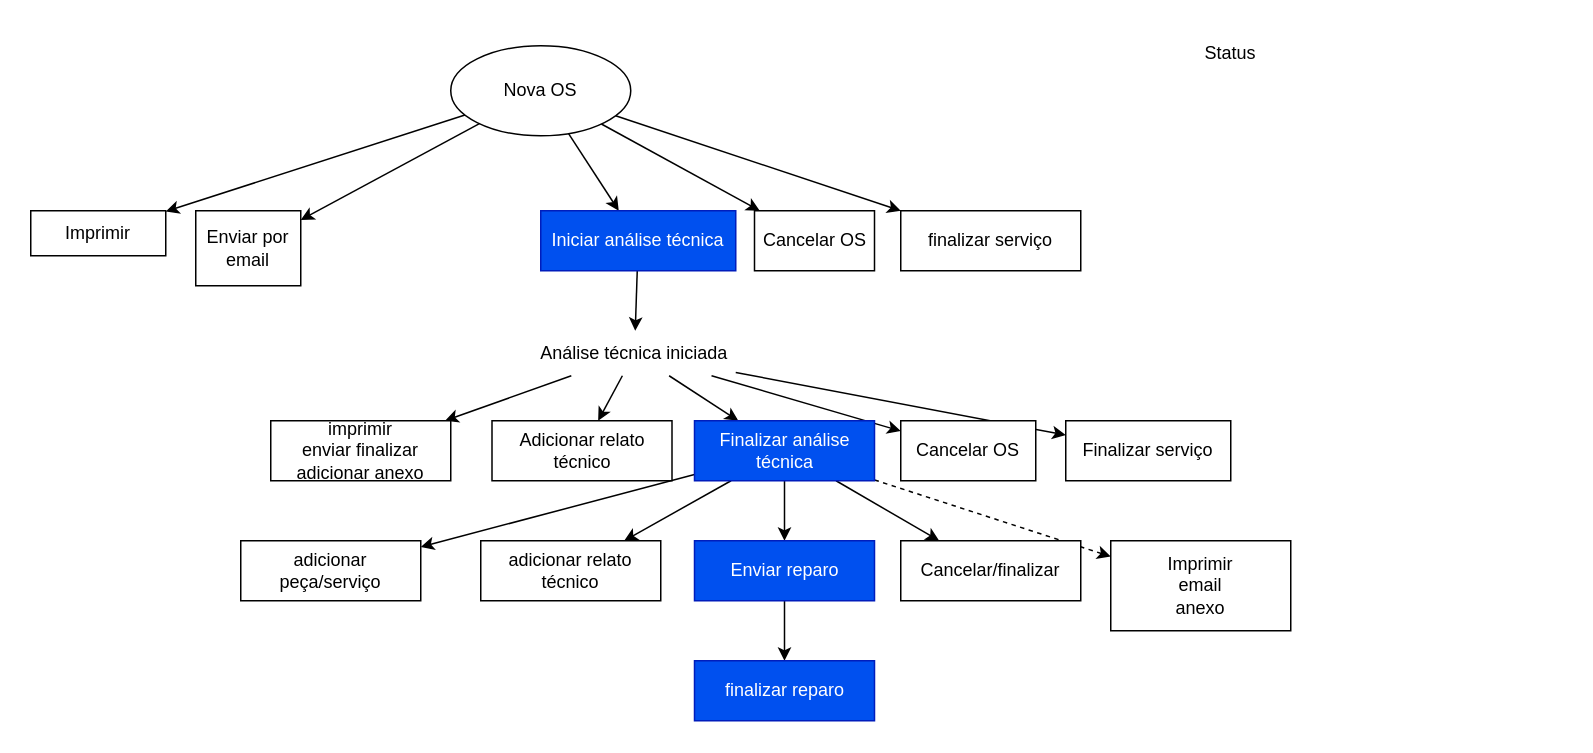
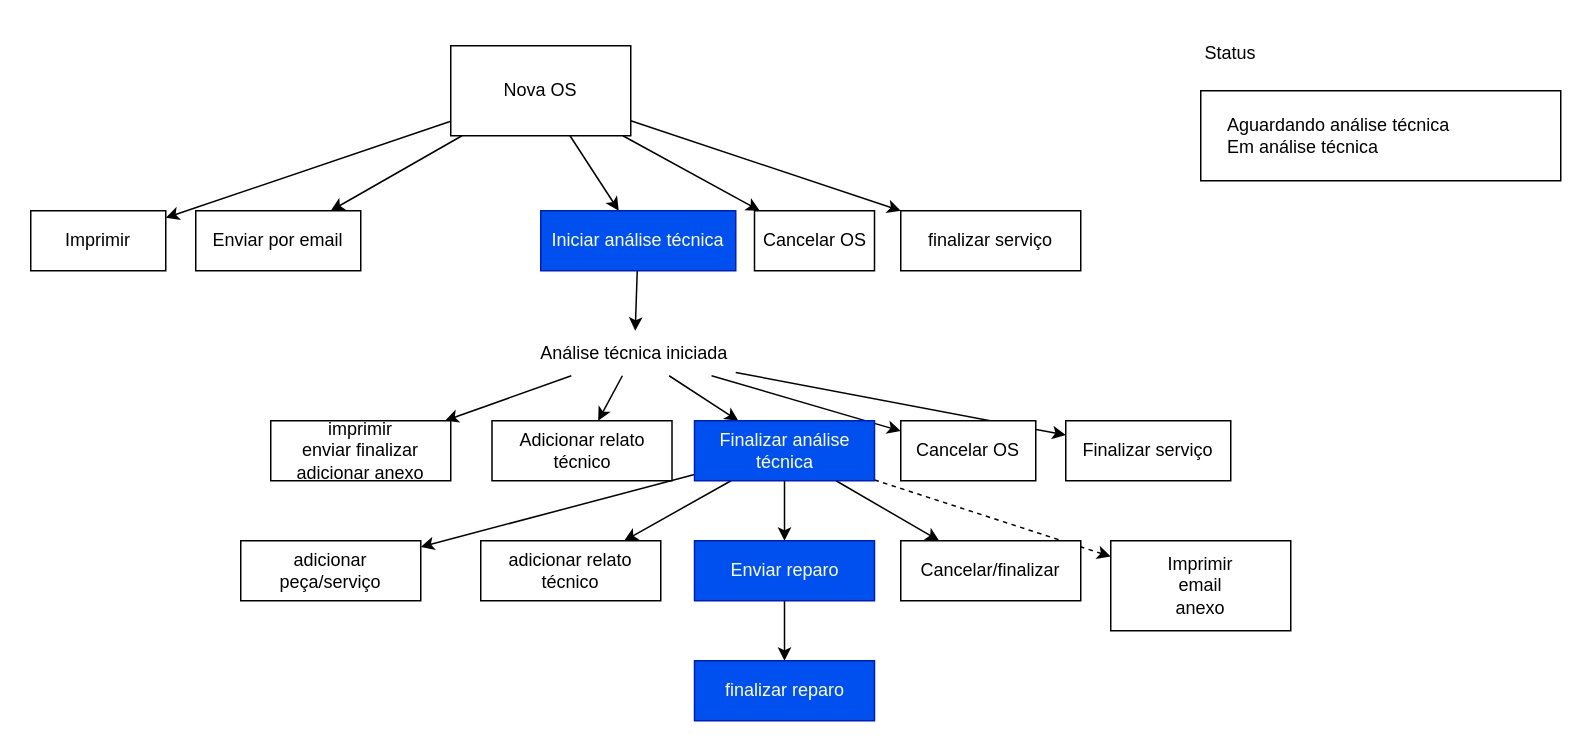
  <mxCell id="0" />
  <mxCell id="1" parent="0" />
  <mxCell id="2" style="edgeStyle=none;html=1;" parent="1" source="7" target="8" edge="1"><mxGeometry relative="1" as="geometry"><mxPoint x="360" y="140" as="targetPoint" /></mxGeometry></mxCell>
  <mxCell id="3" style="edgeStyle=none;html=1;" parent="1" source="7" target="9" edge="1"><mxGeometry relative="1" as="geometry"><mxPoint x="300" y="140" as="targetPoint" /></mxGeometry></mxCell>
  <mxCell id="4" style="edgeStyle=none;html=1;" parent="1" source="7" target="11" edge="1"><mxGeometry relative="1" as="geometry"><mxPoint x="560" y="130" as="targetPoint" /></mxGeometry></mxCell>
  <mxCell id="5" style="edgeStyle=none;html=1;" parent="1" source="7" target="26" edge="1"><mxGeometry relative="1" as="geometry"><mxPoint x="662" y="130" as="targetPoint" /></mxGeometry></mxCell>
  <mxCell id="6" style="edgeStyle=none;html=1;" parent="1" source="7" target="30" edge="1"><mxGeometry relative="1" as="geometry"><mxPoint x="670" y="140" as="targetPoint" /></mxGeometry></mxCell>
- <mxCell id="7" value="Nova OS" style="ellipse;whiteSpace=wrap;html=1;" parent="1" vertex="1"><mxGeometry x="300" y="30" width="120" height="60" as="geometry" /></mxCell>
- <mxCell id="8" value="Imprimir" style="rounded=0;whiteSpace=wrap;html=1;" parent="1" vertex="1"><mxGeometry x="20" y="140" width="90" height="30" as="geometry" /></mxCell>
- <mxCell id="9" value="Enviar por email" style="rounded=0;whiteSpace=wrap;html=1;" parent="1" vertex="1"><mxGeometry x="130" y="140" width="70" height="50" as="geometry" /></mxCell>
+ <mxCell id="7" value="Nova OS" style="rounded=0;whiteSpace=wrap;html=1;" parent="1" vertex="1"><mxGeometry x="300" y="30" width="120" height="60" as="geometry" /></mxCell>
+ <mxCell id="8" value="Imprimir" style="rounded=0;whiteSpace=wrap;html=1;" parent="1" vertex="1"><mxGeometry x="20" y="140" width="90" height="40" as="geometry" /></mxCell>
+ <mxCell id="9" value="Enviar por email" style="rounded=0;whiteSpace=wrap;html=1;" parent="1" vertex="1"><mxGeometry x="130" y="140" width="110" height="40" as="geometry" /></mxCell>
  <mxCell id="10" style="edgeStyle=none;html=1;" parent="1" source="11" target="19" edge="1"><mxGeometry relative="1" as="geometry"><mxPoint x="515" y="230" as="targetPoint" /></mxGeometry></mxCell>
  <mxCell id="11" value="Iniciar análise técnica" style="rounded=0;whiteSpace=wrap;html=1;fillColor=#0050ef;fontColor=#ffffff;strokeColor=#001DBC;" parent="1" vertex="1"><mxGeometry x="360" y="140" width="130" height="40" as="geometry" /></mxCell>
  <mxCell id="12" value="Status" style="text;html=1;strokeColor=none;fillColor=none;align=center;verticalAlign=middle;whiteSpace=wrap;rounded=0;" parent="1" vertex="1"><mxGeometry x="790" y="20" width="60" height="30" as="geometry" /></mxCell>
+ <mxCell id="13" value="Aguardando análise técnica&lt;br&gt;Em análise técnica" style="rounded=0;whiteSpace=wrap;html=1;align=left;spacingLeft=16;" parent="1" vertex="1"><mxGeometry x="800" y="60" width="240" height="60" as="geometry" /></mxCell>
  <mxCell id="14" style="edgeStyle=none;html=1;" parent="1" source="19" target="25" edge="1"><mxGeometry relative="1" as="geometry"><mxPoint x="515" y="310" as="targetPoint" /></mxGeometry></mxCell>
  <mxCell id="15" style="edgeStyle=none;html=1;" parent="1" source="19" target="27" edge="1"><mxGeometry relative="1" as="geometry"><mxPoint x="515" y="290" as="targetPoint" /></mxGeometry></mxCell>
  <mxCell id="16" style="edgeStyle=none;html=1;" parent="1" source="19" target="28" edge="1"><mxGeometry relative="1" as="geometry"><mxPoint x="600" y="280" as="targetPoint" /></mxGeometry></mxCell>
  <mxCell id="17" style="edgeStyle=none;html=1;" parent="1" source="19" target="29" edge="1"><mxGeometry relative="1" as="geometry"><mxPoint x="760" y="280" as="targetPoint" /></mxGeometry></mxCell>
  <mxCell id="18" style="edgeStyle=none;html=1;" parent="1" source="19" target="33" edge="1"><mxGeometry relative="1" as="geometry"><mxPoint x="780" y="280" as="targetPoint" /></mxGeometry></mxCell>
  <mxCell id="19" value="Análise técnica iniciada" style="text;html=1;strokeColor=none;fillColor=none;align=center;verticalAlign=middle;whiteSpace=wrap;rounded=0;" parent="1" vertex="1"><mxGeometry x="355" y="220" width="135" height="30" as="geometry" /></mxCell>
  <mxCell id="20" style="edgeStyle=none;html=1;" parent="1" source="25" target="32" edge="1"><mxGeometry relative="1" as="geometry"><mxPoint x="522.5" y="370" as="targetPoint" /></mxGeometry></mxCell>
  <mxCell id="21" style="edgeStyle=none;html=1;" parent="1" source="25" target="34" edge="1"><mxGeometry relative="1" as="geometry"><mxPoint x="410" y="360" as="targetPoint" /></mxGeometry></mxCell>
  <mxCell id="22" style="edgeStyle=none;html=1;" parent="1" source="25" target="35" edge="1"><mxGeometry relative="1" as="geometry"><mxPoint x="250" y="360" as="targetPoint" /></mxGeometry></mxCell>
  <mxCell id="23" style="edgeStyle=none;html=1;" parent="1" source="25" target="36" edge="1"><mxGeometry relative="1" as="geometry"><mxPoint x="640" y="360" as="targetPoint" /></mxGeometry></mxCell>
  <mxCell id="24" style="edgeStyle=none;html=1;dashed=1;" parent="1" source="25" target="37" edge="1"><mxGeometry relative="1" as="geometry"><mxPoint x="780" y="360" as="targetPoint" /></mxGeometry></mxCell>
  <mxCell id="25" value="Finalizar análise técnica" style="rounded=0;whiteSpace=wrap;html=1;fillColor=#0050ef;fontColor=#ffffff;strokeColor=#001DBC;" parent="1" vertex="1"><mxGeometry x="462.5" y="280" width="120" height="40" as="geometry" /></mxCell>
  <mxCell id="26" value="Cancelar OS" style="rounded=0;whiteSpace=wrap;html=1;" parent="1" vertex="1"><mxGeometry x="502.5" y="140" width="80" height="40" as="geometry" /></mxCell>
  <mxCell id="27" value="imprimir&lt;br&gt;enviar finalizar&lt;br&gt;adicionar anexo" style="rounded=0;whiteSpace=wrap;html=1;" parent="1" vertex="1"><mxGeometry x="180" y="280" width="120" height="40" as="geometry" /></mxCell>
  <mxCell id="28" value="Adicionar relato técnico" style="rounded=0;whiteSpace=wrap;html=1;" parent="1" vertex="1"><mxGeometry x="327.5" y="280" width="120" height="40" as="geometry" /></mxCell>
  <mxCell id="29" value="Cancelar OS" style="rounded=0;whiteSpace=wrap;html=1;" parent="1" vertex="1"><mxGeometry x="600" y="280" width="90" height="40" as="geometry" /></mxCell>
  <mxCell id="30" value="finalizar serviço" style="rounded=0;whiteSpace=wrap;html=1;" parent="1" vertex="1"><mxGeometry x="600" y="140" width="120" height="40" as="geometry" /></mxCell>
  <mxCell id="31" style="edgeStyle=none;html=1;" parent="1" source="32" target="38" edge="1"><mxGeometry relative="1" as="geometry"><mxPoint x="523" y="440" as="targetPoint" /></mxGeometry></mxCell>
  <mxCell id="32" value="Enviar reparo" style="rounded=0;whiteSpace=wrap;html=1;fillColor=#0050ef;fontColor=#ffffff;strokeColor=#001DBC;" parent="1" vertex="1"><mxGeometry x="462.5" y="360" width="120" height="40" as="geometry" /></mxCell>
  <mxCell id="33" value="Finalizar serviço" style="rounded=0;whiteSpace=wrap;html=1;" parent="1" vertex="1"><mxGeometry x="710" y="280" width="110" height="40" as="geometry" /></mxCell>
  <mxCell id="34" value="adicionar relato técnico" style="rounded=0;whiteSpace=wrap;html=1;" parent="1" vertex="1"><mxGeometry x="320" y="360" width="120" height="40" as="geometry" /></mxCell>
  <mxCell id="35" value="adicionar peça/serviço" style="rounded=0;whiteSpace=wrap;html=1;" parent="1" vertex="1"><mxGeometry x="160" y="360" width="120" height="40" as="geometry" /></mxCell>
  <mxCell id="36" value="Cancelar/finalizar" style="rounded=0;whiteSpace=wrap;html=1;" parent="1" vertex="1"><mxGeometry x="600" y="360" width="120" height="40" as="geometry" /></mxCell>
  <mxCell id="37" value="Imprimir&lt;br&gt;email&lt;br&gt;anexo" style="rounded=0;whiteSpace=wrap;html=1;" parent="1" vertex="1"><mxGeometry x="740" y="360" width="120" height="60" as="geometry" /></mxCell>
  <mxCell id="38" value="finalizar reparo" style="rounded=0;whiteSpace=wrap;html=1;fillColor=#0050ef;fontColor=#ffffff;strokeColor=#001DBC;" parent="1" vertex="1"><mxGeometry x="462.5" y="440" width="120" height="40" as="geometry" /></mxCell>
